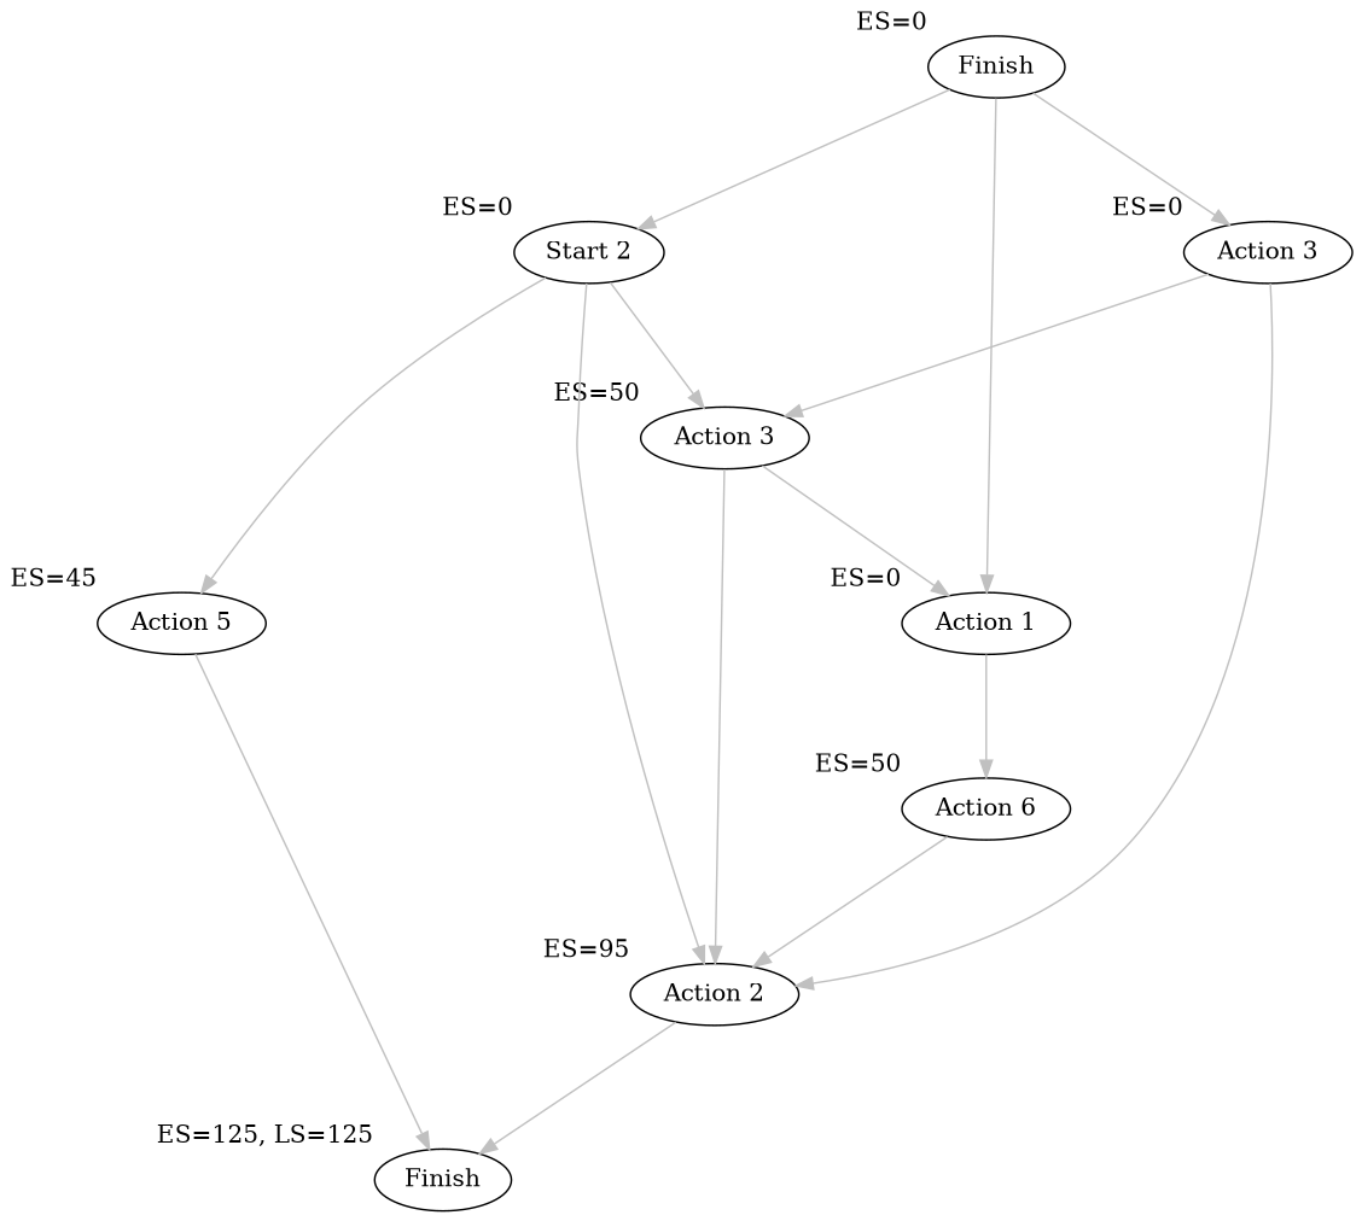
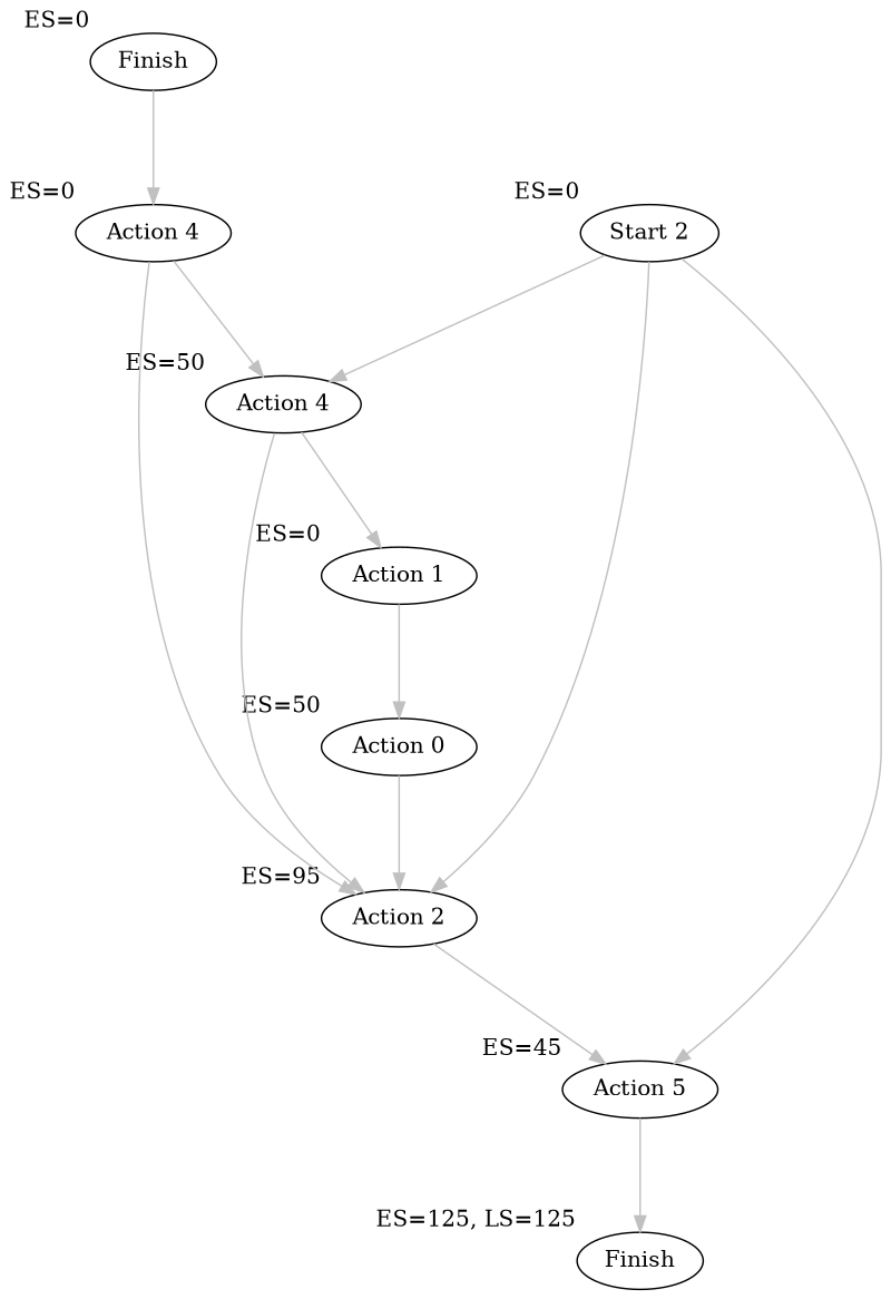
  digraph {
    nodesep=1
    rankdir=TB
    ranksep=1
    node [xlabel="ES=0"]
    edge [color=grey]
    n1 [label=Finish]
    n2 [label="Action 1"]
    n3 [label="Start 2"]
-   n4 [label="Action 3"]
-   n5 [label="Action 6" xlabel="ES=50"]
-   n6 [label="Action 3" xlabel="ES=50"]
+   n4 [label="Action 4"]
+   n5 [label="Action 0" xlabel="ES=50"]
+   n6 [label="Action 4" xlabel="ES=50"]
    n7 [label="Action 5" xlabel="ES=45"]
    n8 [label="Action 2" xlabel="ES=95"]
    n9 [label=Finish xlabel="ES=125, LS=125"]
-   n1 -> n2
-   n1 -> n3
    n1 -> n4
    n2 -> n5
    n3 -> n6
    n3 -> n7
    n3 -> n8
    n4 -> n6
    n4 -> n8
    n5 -> n8
    n6 -> n2
    n6 -> n8
    n7 -> n9
-   n8 -> n9
+   n8 -> n7
  }
